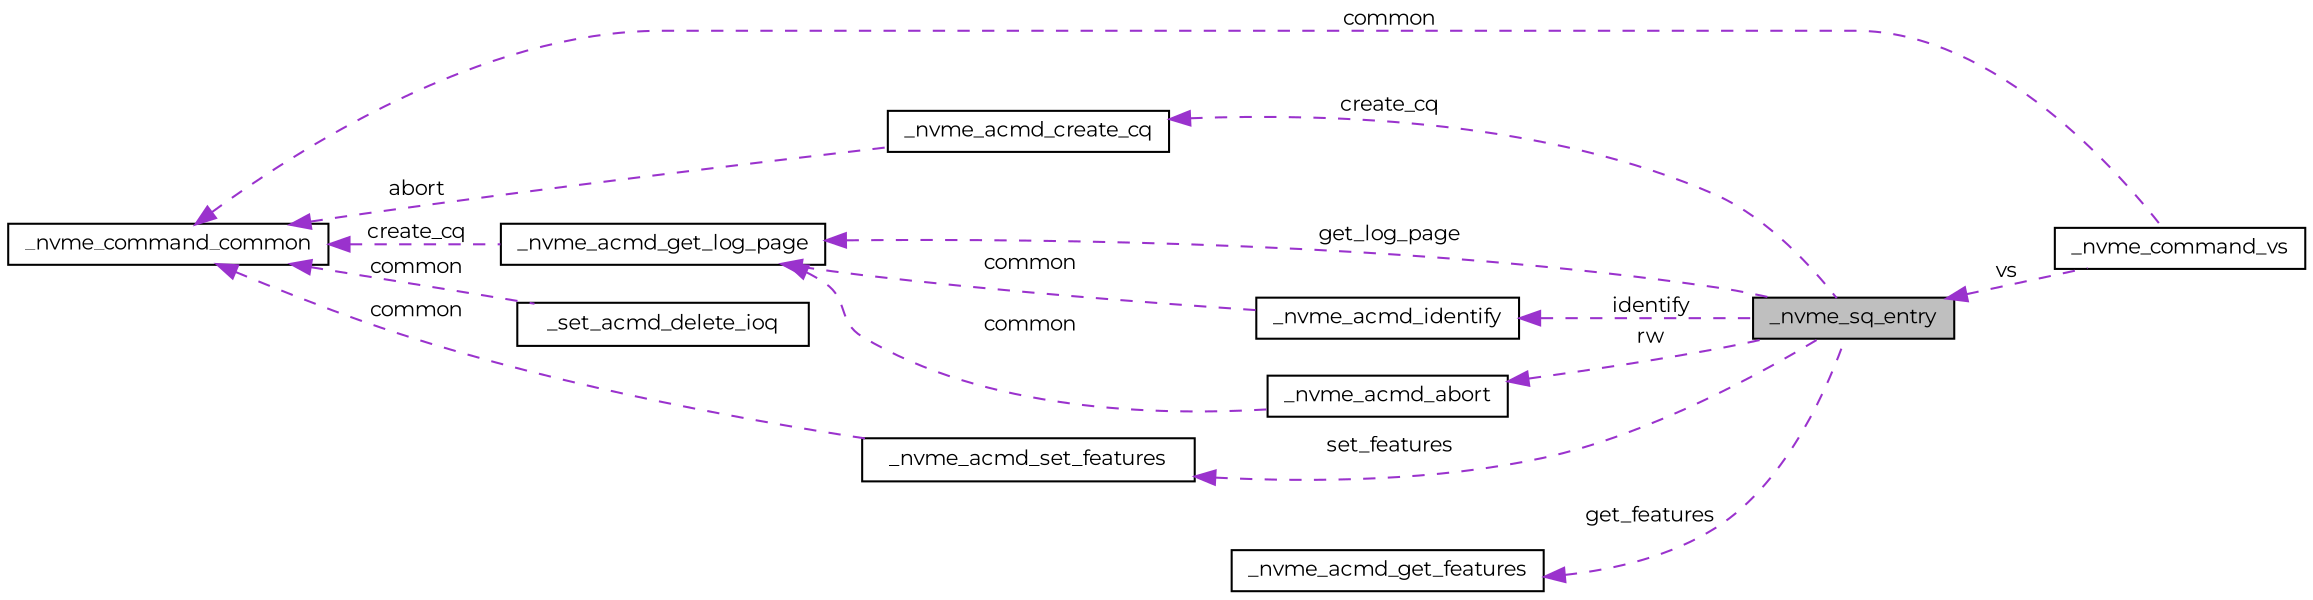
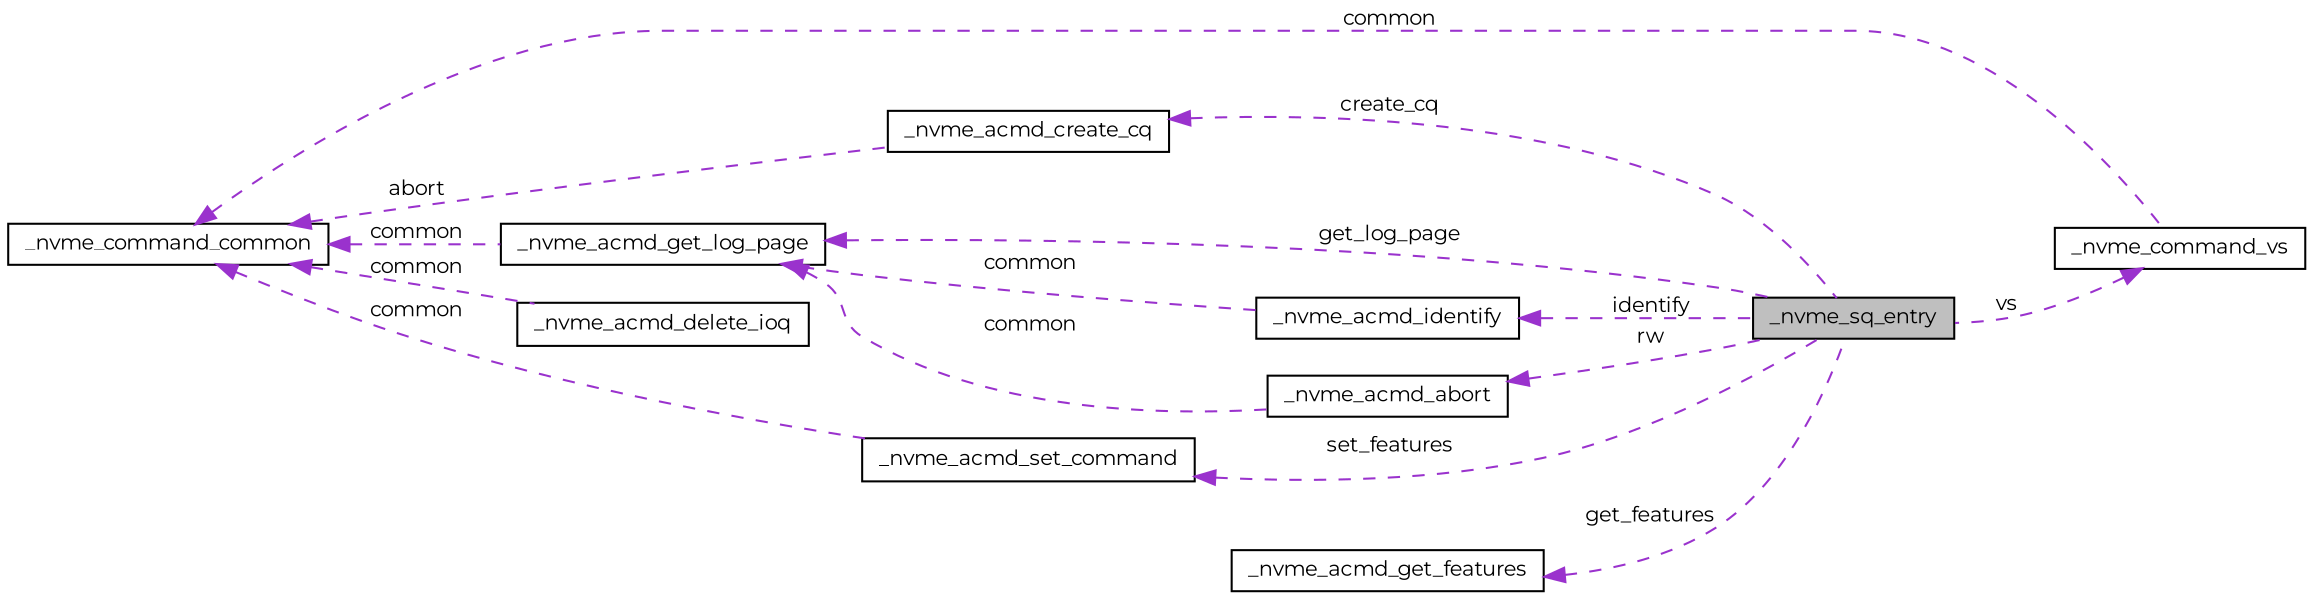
  digraph {
    fontname=Montserrat
    rankdir=LR
    node [color=black fillcolor=white fontname=Montserrat fontsize=10 shape=record style=filled]
    edge [color=darkorchid3 dir=back fontname=Montserrat fontsize=10 labelfontname=Helvetica labelfontsize=10 style=dashed]
    n1 [fillcolor=grey75 fontcolor=black height=0.2 label=_nvme_sq_entry width=0.4]
    n2 [height=0.2 label=_nvme_command_vs width=0.4]
    n3 [height=0.2 label=_nvme_command_common width=0.4]
    n4 [height=0.2 label=_nvme_acmd_create_cq width=0.4]
    n5 [height=0.2 label=_nvme_acmd_get_log_page width=0.4]
-   n6 [height=0.2 label=_set_acmd_delete_ioq width=0.4]
-   n7 [height=0.2 label=_nvme_acmd_set_features width=0.4]
+   n6 [height=0.2 label=_nvme_acmd_delete_ioq width=0.4]
+   n7 [height=0.2 label=_nvme_acmd_set_command width=0.4]
    n8 [height=0.2 label=_nvme_acmd_identify width=0.4]
    n9 [height=0.2 label=_nvme_acmd_get_features width=0.4]
    n10 [height=0.2 label=_nvme_acmd_abort width=0.4]
-   n1 -> n2 [label=" vs"]
+   n2 -> n1 [label=" vs"]
    n3 -> n2 [label=" common"]
    n3 -> n4 [label=" abort"]
-   n3 -> n5 [label=" create_cq"]
+   n3 -> n5 [label=" common"]
    n3 -> n6 [label=" common"]
    n3 -> n7 [label=" common"]
    n4 -> n1 [label=" create_cq"]
    n5 -> n1 [label=" get_log_page"]
    n5 -> n8 [label=" common"]
    n5 -> n10 [label=" common"]
    n7 -> n1 [label=" set_features"]
    n8 -> n1 [label=" identify"]
    n9 -> n1 [label=" get_features"]
    n10 -> n1 [label=" rw"]
  }
